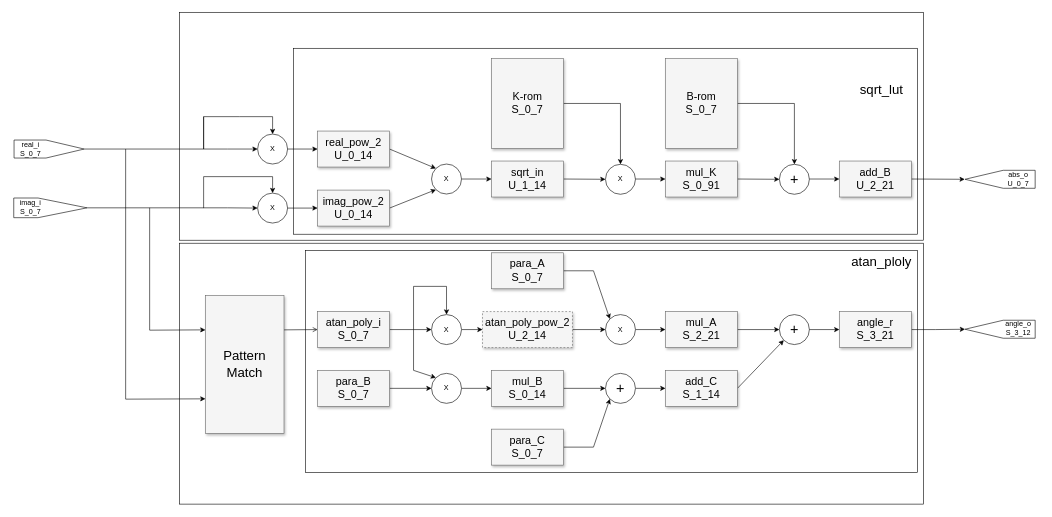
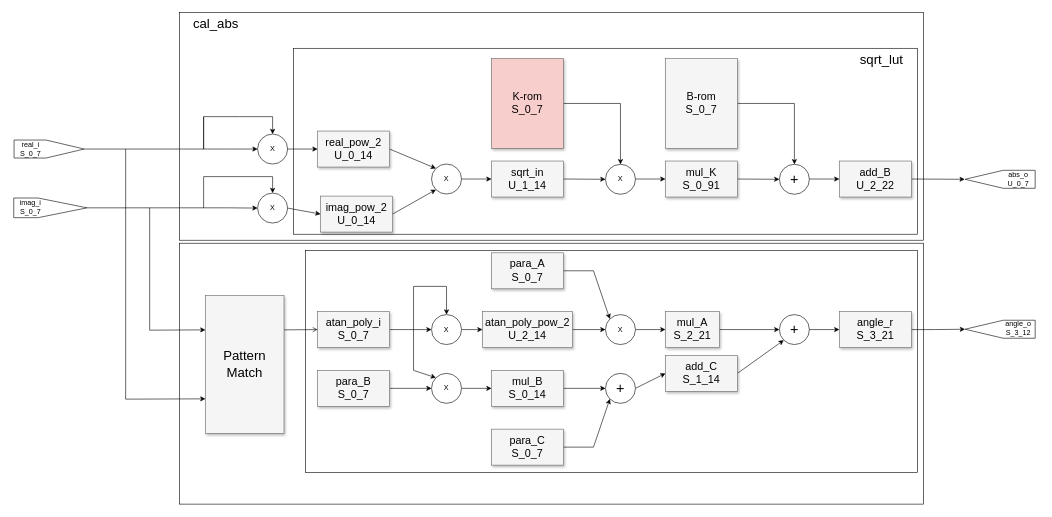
  <mxCell id="0" style=";html=1;" />
  <mxCell id="1" style=";html=1;" parent="0" />
  <mxCell id="2" value="" style="rounded=0;whiteSpace=wrap;html=1;labelBackgroundColor=none;labelBorderColor=none;" vertex="1" parent="1"><mxGeometry x="299" y="20" width="1240" height="380" as="geometry" /></mxCell>
  <mxCell id="3" value="" style="rounded=0;whiteSpace=wrap;html=1;labelBackgroundColor=none;labelBorderColor=none;" vertex="1" parent="1"><mxGeometry x="489" y="80" width="1040" height="310" as="geometry" /></mxCell>
  <mxCell id="4" value="" style="rounded=0;whiteSpace=wrap;html=1;labelBackgroundColor=none;labelBorderColor=none;" vertex="1" parent="1"><mxGeometry x="299" y="405" width="1240" height="435" as="geometry" /></mxCell>
  <mxCell id="5" value="" style="rounded=0;whiteSpace=wrap;html=1;labelBackgroundColor=none;labelBorderColor=none;" vertex="1" parent="1"><mxGeometry x="509" y="417" width="1020" height="370" as="geometry" /></mxCell>
  <mxCell id="6" style="edgeStyle=none;rounded=0;orthogonalLoop=1;jettySize=auto;html=1;exitX=1;exitY=0.5;exitDx=0;exitDy=0;entryX=0.5;entryY=0;entryDx=0;entryDy=0;" edge="1" parent="1" source="7" target="28"><mxGeometry relative="1" as="geometry"><mxPoint x="1029" y="125.333" as="targetPoint" /><Array as="points"><mxPoint x="1034" y="172" /></Array></mxGeometry></mxCell>
- <mxCell id="7" value="K-rom&lt;br&gt;S_0_7" style="whiteSpace=wrap;html=1;shadow=1;fontSize=18;fillColor=#f5f5f5;strokeColor=#666666;" parent="1" vertex="1"><mxGeometry x="819" y="97" width="120" height="150" as="geometry" /></mxCell>
+ <mxCell id="7" value="K-rom&lt;br&gt;S_0_7" style="whiteSpace=wrap;html=1;shadow=1;fontSize=18;fillColor=#f8cecc;strokeColor=#666666;" parent="1" vertex="1"><mxGeometry x="819" y="97" width="120" height="150" as="geometry" /></mxCell>
  <mxCell id="8" style="edgeStyle=none;rounded=0;orthogonalLoop=1;jettySize=auto;html=1;exitX=1;exitY=0.5;exitDx=0;exitDy=0;entryX=0;entryY=0;entryDx=0;entryDy=0;" edge="1" parent="1" source="9" target="25"><mxGeometry relative="1" as="geometry" /></mxCell>
  <mxCell id="9" value="real_pow_2&lt;br&gt;U_0_14" style="whiteSpace=wrap;html=1;shadow=1;fontSize=18;fillColor=#f5f5f5;strokeColor=#666666;" parent="1" vertex="1"><mxGeometry x="529" y="218" width="120" height="60" as="geometry" /></mxCell>
  <mxCell id="10" style="edgeStyle=none;rounded=0;orthogonalLoop=1;jettySize=auto;html=1;exitX=1;exitY=0.5;exitDx=0;exitDy=0;entryX=0;entryY=0.5;entryDx=0;entryDy=0;" edge="1" parent="1" source="11" target="9"><mxGeometry relative="1" as="geometry" /></mxCell>
  <mxCell id="11" value="X" style="ellipse;whiteSpace=wrap;html=1;aspect=fixed;" vertex="1" parent="1"><mxGeometry x="429" y="223" width="50" height="50" as="geometry" /></mxCell>
  <mxCell id="12" style="edgeStyle=orthogonalEdgeStyle;rounded=0;orthogonalLoop=1;jettySize=auto;html=1;exitX=0.5;exitY=1;exitDx=0;exitDy=0;entryX=0;entryY=0.5;entryDx=0;entryDy=0;" edge="1" parent="1" source="15" target="11"><mxGeometry relative="1" as="geometry"><Array as="points"><mxPoint x="379" y="248" /><mxPoint x="379" y="248" /></Array></mxGeometry></mxCell>
  <mxCell id="13" style="edgeStyle=none;rounded=0;orthogonalLoop=1;jettySize=auto;html=1;entryX=0.5;entryY=0;entryDx=0;entryDy=0;" edge="1" parent="1" target="11"><mxGeometry relative="1" as="geometry"><mxPoint x="339" y="194" as="sourcePoint" /><Array as="points"><mxPoint x="339" y="248" /><mxPoint x="339" y="194" /><mxPoint x="399" y="194" /><mxPoint x="454" y="194" /></Array></mxGeometry></mxCell>
  <mxCell id="14" style="edgeStyle=none;rounded=0;orthogonalLoop=1;jettySize=auto;html=1;entryX=0;entryY=0.75;entryDx=0;entryDy=0;" edge="1" parent="1" target="39"><mxGeometry relative="1" as="geometry"><mxPoint x="209" y="248" as="sourcePoint" /><Array as="points"><mxPoint x="209" y="665" /></Array></mxGeometry></mxCell>
  <mxCell id="15" value="" style="shape=offPageConnector;whiteSpace=wrap;html=1;rotation=-90;size=0.544;" vertex="1" parent="1"><mxGeometry x="66.37" y="189.56" width="30" height="116.89" as="geometry" /></mxCell>
  <mxCell id="16" style="edgeStyle=none;rounded=0;orthogonalLoop=1;jettySize=auto;html=1;exitX=1;exitY=0.5;exitDx=0;exitDy=0;entryX=0;entryY=0.5;entryDx=0;entryDy=0;" edge="1" parent="1" source="17" target="23"><mxGeometry relative="1" as="geometry" /></mxCell>
  <mxCell id="17" value="X" style="ellipse;whiteSpace=wrap;html=1;aspect=fixed;" vertex="1" parent="1"><mxGeometry x="429" y="321.44" width="50" height="50" as="geometry" /></mxCell>
  <mxCell id="18" style="edgeStyle=orthogonalEdgeStyle;rounded=0;orthogonalLoop=1;jettySize=auto;html=1;exitX=0.5;exitY=1;exitDx=0;exitDy=0;entryX=0;entryY=0.5;entryDx=0;entryDy=0;" edge="1" parent="1" source="21" target="17"><mxGeometry relative="1" as="geometry"><Array as="points"><mxPoint x="379" y="346.44" /><mxPoint x="379" y="346.44" /></Array></mxGeometry></mxCell>
  <mxCell id="19" style="edgeStyle=none;rounded=0;orthogonalLoop=1;jettySize=auto;html=1;entryX=0.5;entryY=0;entryDx=0;entryDy=0;" edge="1" parent="1" target="17"><mxGeometry relative="1" as="geometry"><mxPoint x="339" y="346.44" as="sourcePoint" /><Array as="points"><mxPoint x="339" y="294" /><mxPoint x="454" y="294" /></Array></mxGeometry></mxCell>
  <mxCell id="20" style="edgeStyle=none;rounded=0;orthogonalLoop=1;jettySize=auto;html=1;entryX=0;entryY=0.25;entryDx=0;entryDy=0;" edge="1" parent="1" target="39"><mxGeometry relative="1" as="geometry"><mxPoint x="249" y="346" as="sourcePoint" /><Array as="points"><mxPoint x="249" y="550" /></Array></mxGeometry></mxCell>
  <mxCell id="21" value="" style="shape=offPageConnector;whiteSpace=wrap;html=1;rotation=-90;size=0.668;" vertex="1" parent="1"><mxGeometry x="67.11" y="284.95" width="32.79" height="122.18" as="geometry" /></mxCell>
  <mxCell id="22" style="edgeStyle=none;rounded=0;orthogonalLoop=1;jettySize=auto;html=1;exitX=1;exitY=0.5;exitDx=0;exitDy=0;entryX=0;entryY=1;entryDx=0;entryDy=0;" edge="1" parent="1" source="23" target="25"><mxGeometry relative="1" as="geometry" /></mxCell>
- <mxCell id="23" value="imag_pow_2&lt;br&gt;U_0_14" style="whiteSpace=wrap;html=1;shadow=1;fontSize=18;fillColor=#f5f5f5;strokeColor=#666666;" vertex="1" parent="1"><mxGeometry x="529" y="316.44" width="120" height="60" as="geometry" /></mxCell>
+ <mxCell id="23" value="imag_pow_2&lt;br&gt;U_0_14" style="whiteSpace=wrap;html=1;shadow=1;fontSize=18;fillColor=#f5f5f5;strokeColor=#666666;" vertex="1" parent="1"><mxGeometry x="534" y="326.44" width="120" height="60" as="geometry" /></mxCell>
  <mxCell id="24" style="edgeStyle=none;rounded=0;orthogonalLoop=1;jettySize=auto;html=1;exitX=1;exitY=0.5;exitDx=0;exitDy=0;entryX=0;entryY=0.5;entryDx=0;entryDy=0;" edge="1" parent="1" source="25" target="27"><mxGeometry relative="1" as="geometry" /></mxCell>
  <mxCell id="25" value="X" style="ellipse;whiteSpace=wrap;html=1;aspect=fixed;" vertex="1" parent="1"><mxGeometry x="719" y="273" width="50" height="50" as="geometry" /></mxCell>
  <mxCell id="26" style="edgeStyle=none;rounded=0;orthogonalLoop=1;jettySize=auto;html=1;exitX=1;exitY=0.5;exitDx=0;exitDy=0;entryX=0;entryY=0.5;entryDx=0;entryDy=0;" edge="1" parent="1" source="27" target="28"><mxGeometry relative="1" as="geometry" /></mxCell>
  <mxCell id="27" value="sqrt_in&lt;br&gt;U_1_14" style="whiteSpace=wrap;html=1;shadow=1;fontSize=18;fillColor=#f5f5f5;strokeColor=#666666;" vertex="1" parent="1"><mxGeometry x="819" y="268" width="120" height="60" as="geometry" /></mxCell>
  <mxCell id="28" value="X" style="ellipse;whiteSpace=wrap;html=1;aspect=fixed;" vertex="1" parent="1"><mxGeometry x="1009" y="273.44" width="50" height="50" as="geometry" /></mxCell>
  <mxCell id="29" style="edgeStyle=none;rounded=0;orthogonalLoop=1;jettySize=auto;html=1;exitX=1;exitY=0.5;exitDx=0;exitDy=0;entryX=0.5;entryY=0;entryDx=0;entryDy=0;" edge="1" parent="1"><mxGeometry relative="1" as="geometry"><mxPoint x="1324" y="273.44" as="targetPoint" /><Array as="points"><mxPoint x="1324" y="172" /></Array><mxPoint x="1229" y="172" as="sourcePoint" /></mxGeometry></mxCell>
  <mxCell id="30" value="B-rom&lt;br&gt;S_0_7" style="whiteSpace=wrap;html=1;shadow=1;fontSize=18;fillColor=#f5f5f5;strokeColor=#666666;" vertex="1" parent="1"><mxGeometry x="1109" y="97" width="120" height="150" as="geometry" /></mxCell>
  <mxCell id="31" style="edgeStyle=none;rounded=0;orthogonalLoop=1;jettySize=auto;html=1;exitX=1;exitY=0.5;exitDx=0;exitDy=0;entryX=0;entryY=0.5;entryDx=0;entryDy=0;" edge="1" parent="1" target="33"><mxGeometry relative="1" as="geometry"><mxPoint x="1059" y="298" as="sourcePoint" /></mxGeometry></mxCell>
  <mxCell id="32" style="edgeStyle=none;rounded=0;orthogonalLoop=1;jettySize=auto;html=1;exitX=1;exitY=0.5;exitDx=0;exitDy=0;entryX=0;entryY=0.5;entryDx=0;entryDy=0;" edge="1" parent="1" source="33" target="34"><mxGeometry relative="1" as="geometry" /></mxCell>
  <mxCell id="33" value="mul_K&lt;br&gt;S_0_91" style="whiteSpace=wrap;html=1;shadow=1;fontSize=18;fillColor=#f5f5f5;strokeColor=#666666;" vertex="1" parent="1"><mxGeometry x="1109" y="268" width="120" height="60" as="geometry" /></mxCell>
  <mxCell id="34" value="&lt;font style=&quot;font-size: 24px;&quot;&gt;+&lt;/font&gt;" style="ellipse;whiteSpace=wrap;html=1;aspect=fixed;" vertex="1" parent="1"><mxGeometry x="1299" y="273.44" width="50" height="50" as="geometry" /></mxCell>
  <mxCell id="35" style="edgeStyle=none;rounded=0;orthogonalLoop=1;jettySize=auto;html=1;exitX=1;exitY=0.5;exitDx=0;exitDy=0;entryX=0;entryY=0.5;entryDx=0;entryDy=0;" edge="1" parent="1" target="37"><mxGeometry relative="1" as="geometry"><mxPoint x="1349" y="298" as="sourcePoint" /></mxGeometry></mxCell>
  <mxCell id="36" style="edgeStyle=none;rounded=0;orthogonalLoop=1;jettySize=auto;html=1;exitX=1;exitY=0.5;exitDx=0;exitDy=0;entryX=0.5;entryY=1;entryDx=0;entryDy=0;" edge="1" parent="1" source="37"><mxGeometry relative="1" as="geometry"><mxPoint x="1608.065" y="298.44" as="targetPoint" /></mxGeometry></mxCell>
- <mxCell id="37" value="add_B&lt;br&gt;U_2_21" style="whiteSpace=wrap;html=1;shadow=1;fontSize=18;fillColor=#f5f5f5;strokeColor=#666666;" vertex="1" parent="1"><mxGeometry x="1399" y="268" width="120" height="60" as="geometry" /></mxCell>
+ <mxCell id="37" value="add_B&lt;br&gt;U_2_22" style="whiteSpace=wrap;html=1;shadow=1;fontSize=18;fillColor=#f5f5f5;strokeColor=#666666;" vertex="1" parent="1"><mxGeometry x="1399" y="268" width="120" height="60" as="geometry" /></mxCell>
  <mxCell id="38" style="edgeStyle=none;rounded=0;orthogonalLoop=1;jettySize=auto;html=1;exitX=1;exitY=0.25;exitDx=0;exitDy=0;entryX=0;entryY=0.5;entryDx=0;entryDy=0;endArrow=open;" edge="1" parent="1" source="39" target="43"><mxGeometry relative="1" as="geometry" /></mxCell>
  <mxCell id="39" value="&lt;font style=&quot;font-size: 22px;&quot;&gt;Pattern&lt;br&gt;Match&lt;/font&gt;" style="whiteSpace=wrap;html=1;shadow=1;fontSize=18;fillColor=#f5f5f5;strokeColor=#666666;" vertex="1" parent="1"><mxGeometry x="342" y="492" width="131" height="230" as="geometry" /></mxCell>
  <mxCell id="40" style="edgeStyle=none;rounded=0;orthogonalLoop=1;jettySize=auto;html=1;exitX=1;exitY=0.5;exitDx=0;exitDy=0;entryX=0;entryY=0.5;entryDx=0;entryDy=0;" edge="1" parent="1" source="43" target="47"><mxGeometry relative="1" as="geometry" /></mxCell>
  <mxCell id="41" style="edgeStyle=none;rounded=0;orthogonalLoop=1;jettySize=auto;html=1;entryX=0.5;entryY=0;entryDx=0;entryDy=0;" edge="1" parent="1" target="47"><mxGeometry relative="1" as="geometry"><mxPoint x="689" y="549" as="sourcePoint" /><Array as="points"><mxPoint x="689" y="477" /><mxPoint x="744" y="477" /></Array></mxGeometry></mxCell>
  <mxCell id="42" style="edgeStyle=none;rounded=0;orthogonalLoop=1;jettySize=auto;html=1;entryX=0;entryY=0;entryDx=0;entryDy=0;" edge="1" parent="1" target="49"><mxGeometry relative="1" as="geometry"><mxPoint x="689" y="549" as="sourcePoint" /><Array as="points"><mxPoint x="689" y="617" /></Array></mxGeometry></mxCell>
  <mxCell id="43" value="atan_poly_i&lt;br&gt;S_0_7" style="whiteSpace=wrap;html=1;shadow=1;fontSize=18;fillColor=#f5f5f5;strokeColor=#666666;" vertex="1" parent="1"><mxGeometry x="529" y="519" width="120" height="60" as="geometry" /></mxCell>
  <mxCell id="44" style="edgeStyle=none;rounded=0;orthogonalLoop=1;jettySize=auto;html=1;exitX=1;exitY=0.5;exitDx=0;exitDy=0;entryX=0;entryY=0.5;entryDx=0;entryDy=0;" edge="1" parent="1" source="45" target="49"><mxGeometry relative="1" as="geometry" /></mxCell>
  <mxCell id="45" value="para_B&lt;br&gt;S_0_7" style="whiteSpace=wrap;html=1;shadow=1;fontSize=18;fillColor=#f5f5f5;strokeColor=#666666;" vertex="1" parent="1"><mxGeometry x="529" y="617" width="120" height="60" as="geometry" /></mxCell>
  <mxCell id="46" style="edgeStyle=none;rounded=0;orthogonalLoop=1;jettySize=auto;html=1;exitX=1;exitY=0.5;exitDx=0;exitDy=0;entryX=0;entryY=0.5;entryDx=0;entryDy=0;" edge="1" parent="1" source="47" target="57"><mxGeometry relative="1" as="geometry" /></mxCell>
  <mxCell id="47" value="X" style="ellipse;whiteSpace=wrap;html=1;aspect=fixed;" vertex="1" parent="1"><mxGeometry x="719" y="524" width="50" height="50" as="geometry" /></mxCell>
  <mxCell id="48" style="edgeStyle=none;rounded=0;orthogonalLoop=1;jettySize=auto;html=1;exitX=1;exitY=0.5;exitDx=0;exitDy=0;entryX=0;entryY=0.5;entryDx=0;entryDy=0;" edge="1" parent="1" source="49" target="51"><mxGeometry relative="1" as="geometry" /></mxCell>
  <mxCell id="49" value="X" style="ellipse;whiteSpace=wrap;html=1;aspect=fixed;" vertex="1" parent="1"><mxGeometry x="719" y="622" width="50" height="50" as="geometry" /></mxCell>
  <mxCell id="50" style="edgeStyle=none;rounded=0;orthogonalLoop=1;jettySize=auto;html=1;exitX=1;exitY=0.5;exitDx=0;exitDy=0;entryX=0;entryY=0.5;entryDx=0;entryDy=0;" edge="1" parent="1" source="51" target="61"><mxGeometry relative="1" as="geometry" /></mxCell>
  <mxCell id="51" value="mul_B&lt;br&gt;S_0_14" style="whiteSpace=wrap;html=1;shadow=1;fontSize=18;fillColor=#f5f5f5;strokeColor=#666666;" vertex="1" parent="1"><mxGeometry x="819" y="617" width="120" height="60" as="geometry" /></mxCell>
  <mxCell id="52" style="edgeStyle=none;rounded=0;orthogonalLoop=1;jettySize=auto;html=1;exitX=1;exitY=0.5;exitDx=0;exitDy=0;entryX=0;entryY=1;entryDx=0;entryDy=0;" edge="1" parent="1" source="53" target="61"><mxGeometry relative="1" as="geometry"><Array as="points"><mxPoint x="989" y="745" /></Array></mxGeometry></mxCell>
  <mxCell id="53" value="para_C&lt;br&gt;S_0_7" style="whiteSpace=wrap;html=1;shadow=1;fontSize=18;fillColor=#f5f5f5;strokeColor=#666666;" vertex="1" parent="1"><mxGeometry x="819" y="715" width="120" height="60" as="geometry" /></mxCell>
  <mxCell id="54" style="edgeStyle=none;rounded=0;orthogonalLoop=1;jettySize=auto;html=1;exitX=1;exitY=0.5;exitDx=0;exitDy=0;entryX=0;entryY=0;entryDx=0;entryDy=0;" edge="1" parent="1" source="55" target="59"><mxGeometry relative="1" as="geometry"><Array as="points"><mxPoint x="989" y="451" /></Array></mxGeometry></mxCell>
  <mxCell id="55" value="para_A&lt;br&gt;S_0_7" style="whiteSpace=wrap;html=1;shadow=1;fontSize=18;fillColor=#f5f5f5;strokeColor=#666666;" vertex="1" parent="1"><mxGeometry x="819" y="421" width="120" height="60" as="geometry" /></mxCell>
  <mxCell id="56" style="edgeStyle=none;rounded=0;orthogonalLoop=1;jettySize=auto;html=1;exitX=1;exitY=0.5;exitDx=0;exitDy=0;entryX=0;entryY=0.5;entryDx=0;entryDy=0;" edge="1" parent="1" source="57" target="59"><mxGeometry relative="1" as="geometry" /></mxCell>
- <mxCell id="57" value="atan_poly_pow_2&lt;br&gt;U_2_14" style="whiteSpace=wrap;html=1;shadow=1;fontSize=18;fillColor=#f5f5f5;strokeColor=#666666;dashed=1;" vertex="1" parent="1"><mxGeometry x="804" y="519" width="150" height="60" as="geometry" /></mxCell>
+ <mxCell id="57" value="atan_poly_pow_2&lt;br&gt;U_2_14" style="whiteSpace=wrap;html=1;shadow=1;fontSize=18;fillColor=#f5f5f5;strokeColor=#666666;" vertex="1" parent="1"><mxGeometry x="804" y="519" width="150" height="60" as="geometry" /></mxCell>
  <mxCell id="58" style="edgeStyle=none;rounded=0;orthogonalLoop=1;jettySize=auto;html=1;exitX=1;exitY=0.5;exitDx=0;exitDy=0;entryX=0;entryY=0.5;entryDx=0;entryDy=0;" edge="1" parent="1" source="59" target="65"><mxGeometry relative="1" as="geometry" /></mxCell>
  <mxCell id="59" value="X" style="ellipse;whiteSpace=wrap;html=1;aspect=fixed;" vertex="1" parent="1"><mxGeometry x="1009" y="524" width="50" height="50" as="geometry" /></mxCell>
  <mxCell id="60" style="edgeStyle=none;rounded=0;orthogonalLoop=1;jettySize=auto;html=1;exitX=1;exitY=0.5;exitDx=0;exitDy=0;entryX=0;entryY=0.5;entryDx=0;entryDy=0;" edge="1" parent="1" source="61" target="63"><mxGeometry relative="1" as="geometry" /></mxCell>
  <mxCell id="61" value="&lt;font style=&quot;font-size: 24px;&quot;&gt;+&lt;/font&gt;" style="ellipse;whiteSpace=wrap;html=1;aspect=fixed;" vertex="1" parent="1"><mxGeometry x="1009" y="622" width="50" height="50" as="geometry" /></mxCell>
  <mxCell id="62" style="edgeStyle=none;rounded=0;orthogonalLoop=1;jettySize=auto;html=1;exitX=1;exitY=0.5;exitDx=0;exitDy=0;entryX=0;entryY=1;entryDx=0;entryDy=0;" edge="1" parent="1" source="63" target="66"><mxGeometry relative="1" as="geometry" /></mxCell>
- <mxCell id="63" value="add_C&lt;br&gt;S_1_14" style="whiteSpace=wrap;html=1;shadow=1;fontSize=18;fillColor=#f5f5f5;strokeColor=#666666;" vertex="1" parent="1"><mxGeometry x="1109" y="617" width="120" height="60" as="geometry" /></mxCell>
+ <mxCell id="63" value="add_C&lt;br&gt;S_1_14" style="whiteSpace=wrap;html=1;shadow=1;fontSize=18;fillColor=#f5f5f5;strokeColor=#666666;" vertex="1" parent="1"><mxGeometry x="1109" y="592" width="120" height="60" as="geometry" /></mxCell>
  <mxCell id="64" style="edgeStyle=none;rounded=0;orthogonalLoop=1;jettySize=auto;html=1;exitX=1;exitY=0.5;exitDx=0;exitDy=0;entryX=0;entryY=0.5;entryDx=0;entryDy=0;" edge="1" parent="1" source="65" target="66"><mxGeometry relative="1" as="geometry" /></mxCell>
- <mxCell id="65" value="mul_A&lt;br&gt;S_2_21" style="whiteSpace=wrap;html=1;shadow=1;fontSize=18;fillColor=#f5f5f5;strokeColor=#666666;" vertex="1" parent="1"><mxGeometry x="1109" y="519" width="120" height="60" as="geometry" /></mxCell>
+ <mxCell id="65" value="mul_A&lt;br&gt;S_2_21" style="whiteSpace=wrap;html=1;shadow=1;fontSize=18;fillColor=#f5f5f5;strokeColor=#666666;" vertex="1" parent="1"><mxGeometry x="1109" y="519" width="90" height="60" as="geometry" /></mxCell>
  <mxCell id="66" value="&lt;font style=&quot;font-size: 24px;&quot;&gt;+&lt;/font&gt;" style="ellipse;whiteSpace=wrap;html=1;aspect=fixed;" vertex="1" parent="1"><mxGeometry x="1299" y="524" width="50" height="50" as="geometry" /></mxCell>
  <mxCell id="67" style="edgeStyle=none;rounded=0;orthogonalLoop=1;jettySize=auto;html=1;exitX=1;exitY=0.5;exitDx=0;exitDy=0;entryX=0;entryY=0.5;entryDx=0;entryDy=0;" edge="1" parent="1" target="69"><mxGeometry relative="1" as="geometry"><mxPoint x="1349" y="549" as="sourcePoint" /></mxGeometry></mxCell>
  <mxCell id="68" style="edgeStyle=none;rounded=0;orthogonalLoop=1;jettySize=auto;html=1;exitX=1;exitY=0.5;exitDx=0;exitDy=0;entryX=0.5;entryY=1;entryDx=0;entryDy=0;" edge="1" parent="1" source="69" target="74"><mxGeometry relative="1" as="geometry"><mxPoint x="1608" y="429" as="targetPoint" /><Array as="points"><mxPoint x="1559" y="549" /></Array></mxGeometry></mxCell>
  <mxCell id="69" value="angle_r&lt;br&gt;S_3_21" style="whiteSpace=wrap;html=1;shadow=1;fontSize=18;fillColor=#f5f5f5;strokeColor=#666666;" vertex="1" parent="1"><mxGeometry x="1399" y="519" width="120" height="60" as="geometry" /></mxCell>
  <mxCell id="70" value="real_i&lt;br&gt;S_0_7" style="text;html=1;align=center;verticalAlign=middle;resizable=0;points=[];autosize=1;strokeColor=none;fillColor=none;" vertex="1" parent="1"><mxGeometry x="20.25" y="228" width="60" height="40" as="geometry" /></mxCell>
  <mxCell id="71" value="imag_i&lt;br&gt;S_0_7" style="text;html=1;align=center;verticalAlign=middle;resizable=0;points=[];autosize=1;strokeColor=none;fillColor=none;" vertex="1" parent="1"><mxGeometry x="20.25" y="325" width="60" height="40" as="geometry" /></mxCell>
  <mxCell id="72" value="" style="shape=offPageConnector;whiteSpace=wrap;html=1;rotation=90;size=0.544;" vertex="1" parent="1"><mxGeometry x="1652" y="240" width="30" height="116.89" as="geometry" /></mxCell>
  <mxCell id="73" value="abs_o&lt;br&gt;U_0_7" style="text;html=1;align=center;verticalAlign=middle;resizable=0;points=[];autosize=1;strokeColor=none;fillColor=none;" vertex="1" parent="1"><mxGeometry x="1667" y="278.44" width="60" height="40" as="geometry" /></mxCell>
  <mxCell id="74" value="" style="shape=offPageConnector;whiteSpace=wrap;html=1;rotation=90;size=0.544;" vertex="1" parent="1"><mxGeometry x="1652" y="490" width="30" height="116.89" as="geometry" /></mxCell>
  <mxCell id="75" value="angle_o&lt;br&gt;S_3_12" style="text;html=1;align=center;verticalAlign=middle;resizable=0;points=[];autosize=1;strokeColor=none;fillColor=none;" vertex="1" parent="1"><mxGeometry x="1662" y="527.44" width="70" height="40" as="geometry" /></mxCell>
- <mxCell id="76" value="&lt;font style=&quot;font-size: 22px;&quot;&gt;atan_ploly&lt;/font&gt;" style="text;html=1;align=center;verticalAlign=middle;resizable=0;points=[];autosize=1;strokeColor=none;fillColor=none;" vertex="1" parent="1"><mxGeometry x="1409" y="417" width="120" height="40" as="geometry" /></mxCell>
- <mxCell id="77" value="&lt;font style=&quot;font-size: 22px;&quot;&gt;sqrt_lut&lt;/font&gt;" style="text;html=1;align=center;verticalAlign=middle;resizable=0;points=[];autosize=1;strokeColor=none;fillColor=none;" vertex="1" parent="1"><mxGeometry x="1419" y="130" width="100" height="40" as="geometry" /></mxCell>
+ <mxCell id="77" value="&lt;font style=&quot;font-size: 22px;&quot;&gt;sqrt_lut&lt;/font&gt;" style="text;html=1;align=center;verticalAlign=middle;resizable=0;points=[];autosize=1;strokeColor=none;fillColor=none;" vertex="1" parent="1"><mxGeometry x="1419" y="80" width="100" height="40" as="geometry" /></mxCell>
+ <mxCell id="78" value="&lt;font style=&quot;font-size: 22px;&quot;&gt;cal_abs&lt;/font&gt;" style="text;html=1;align=center;verticalAlign=middle;resizable=0;points=[];autosize=1;strokeColor=none;fillColor=none;" vertex="1" parent="1"><mxGeometry x="309" y="20" width="100" height="40" as="geometry" /></mxCell>
